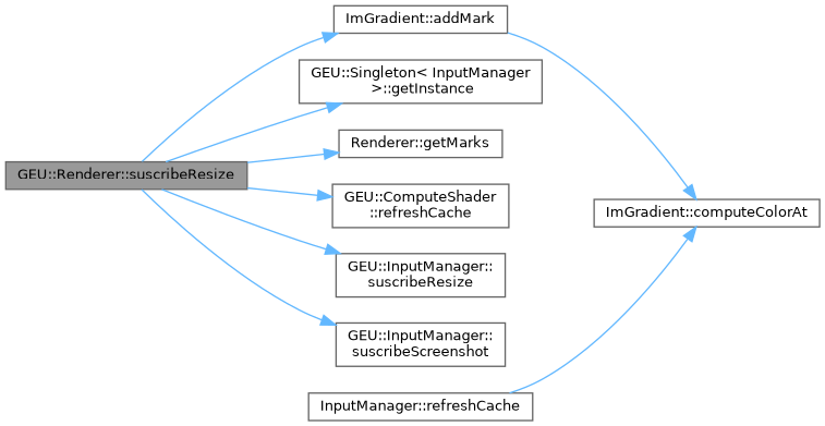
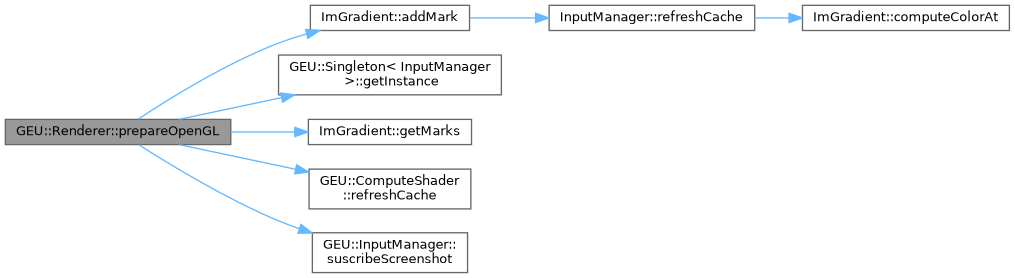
  digraph {
    rankdir=LR
    node [color=grey40 fillcolor=white fontname=Helvetica fontsize=10 shape=box style=filled]
    edge [color=steelblue1 fontname=Helvetica fontsize=10 labelfontname=Helvetica labelfontsize=10 style=solid]
-   n1 [color=gray40 fillcolor=grey60 fontcolor=black height=0.2 label="GEU::Renderer::suscribeResize" width=0.4]
+   n1 [color=gray40 fillcolor=grey60 fontcolor=black height=0.2 label="GEU::Renderer::prepareOpenGL" width=0.4]
    n2 [height=0.2 label="ImGradient::addMark" width=0.4]
    n3 [height=0.2 label="GEU::Singleton\< InputManager\l \>::getInstance" width=0.4]
-   n4 [height=0.2 label="Renderer::getMarks" width=0.4]
+   n4 [height=0.2 label="ImGradient::getMarks" width=0.4]
    n5 [height=0.2 label="GEU::ComputeShader\l::refreshCache" width=0.4]
-   n6 [height=0.2 label="GEU::InputManager::\lsuscribeResize" width=0.4]
    n7 [height=0.2 label="GEU::InputManager::\lsuscribeScreenshot" width=0.4]
    n8 [height=0.2 label="InputManager::refreshCache" width=0.4]
    n9 [height=0.2 label="ImGradient::computeColorAt" width=0.4]
    n1 -> n2
    n1 -> n3
    n1 -> n4
    n1 -> n5
-   n1 -> n6
    n1 -> n7
-   n2 -> n9
+   n2 -> n8
    n8 -> n9
  }
